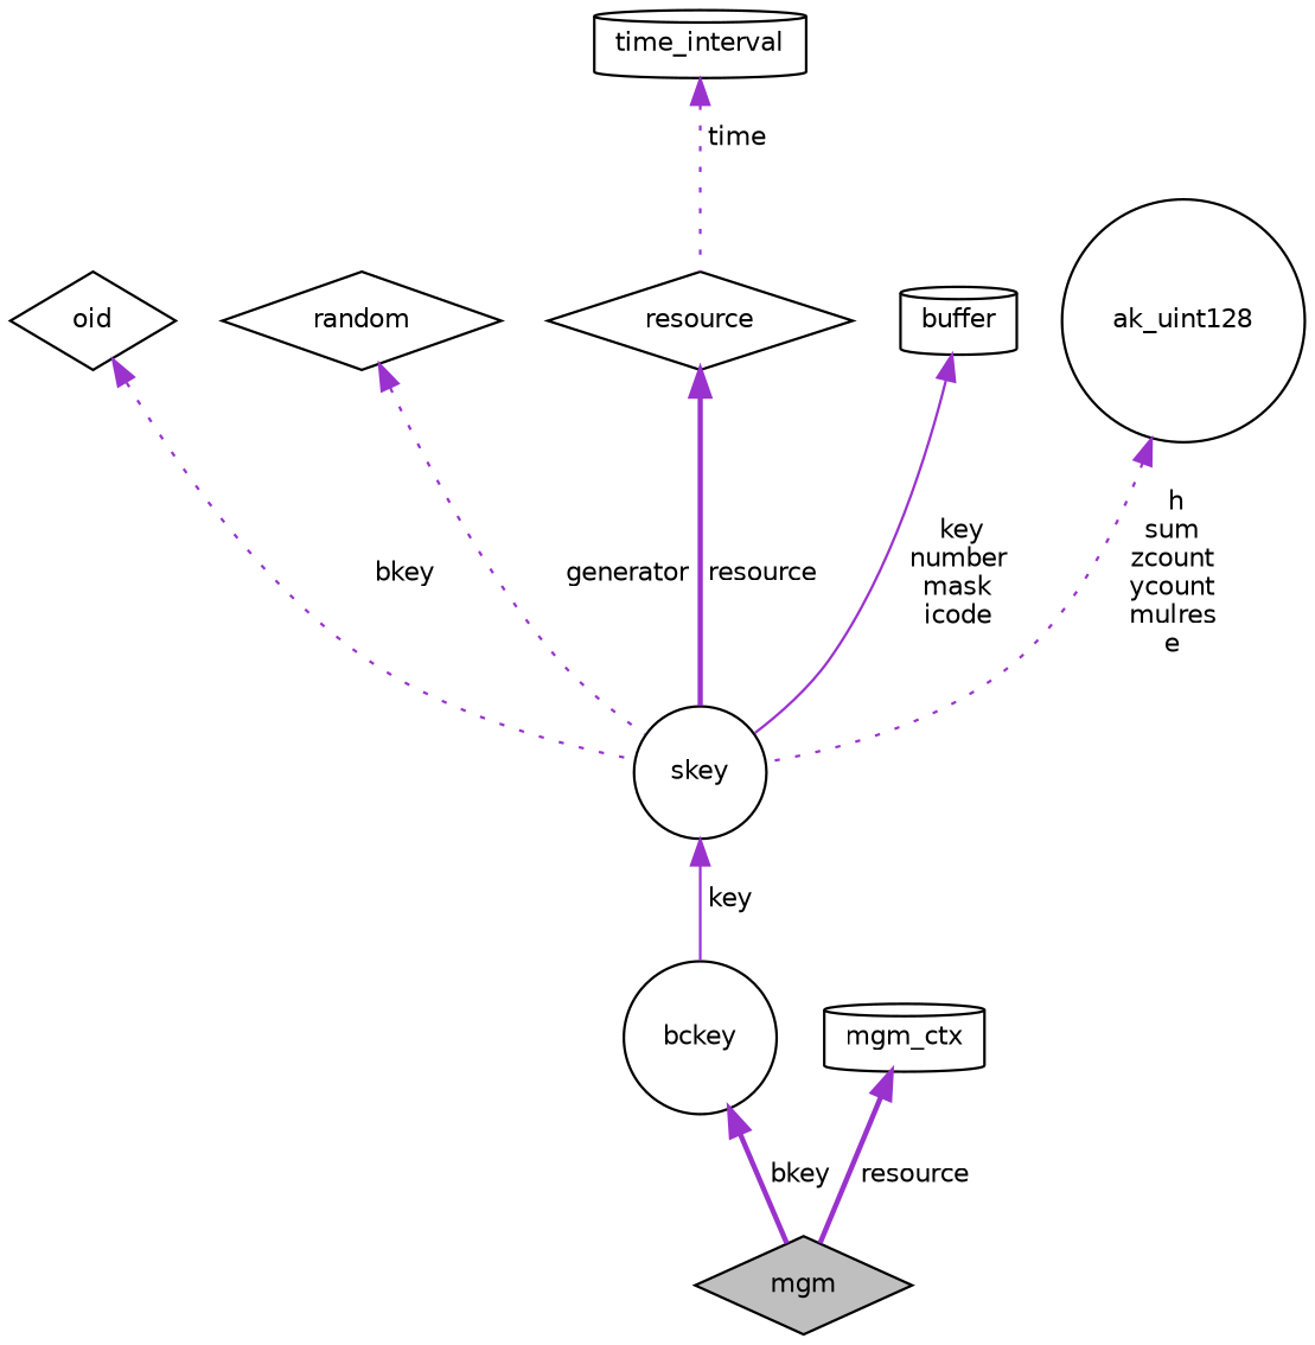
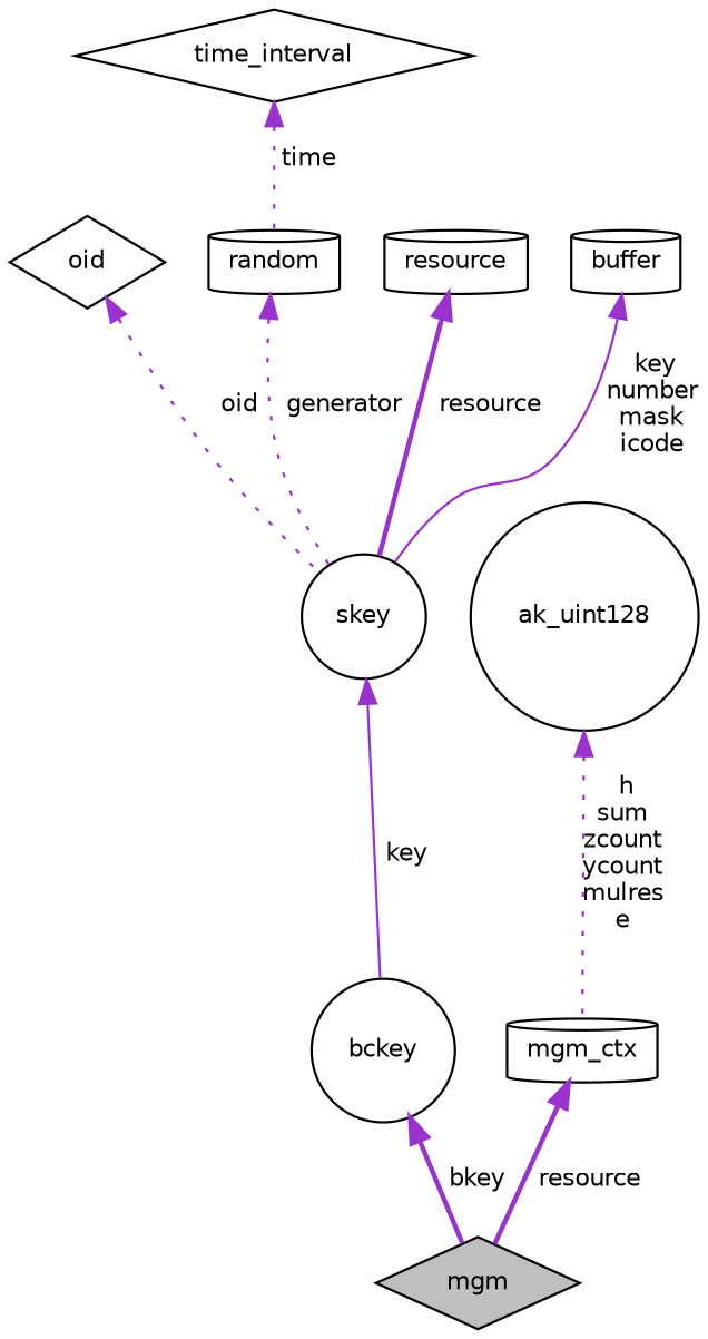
  digraph {
    node [color=black fillcolor=white fontname=Helvetica fontsize=10 shape=diamond style=filled]
    edge [color=darkorchid3 dir=back fontname=Helvetica fontsize=10 labelfontname=Helvetica labelfontsize=10 style=dotted]
    n1 [fillcolor=grey75 fontcolor=black height=0.2 label=mgm width=0.4]
    n2 [height=0.2 label=bckey shape=circle width=0.4]
    n3 [height=0.2 label=skey shape=circle width=0.4]
    n4 [height=0.2 label=oid width=0.4]
-   n5 [height=0.2 label=random width=0.4]
-   n6 [height=0.2 label=resource width=0.4]
-   n7 [height=0.2 label=time_interval shape=cylinder width=0.4]
+   n5 [height=0.2 label=random shape=cylinder width=0.4]
+   n6 [height=0.2 label=resource shape=cylinder width=0.4]
+   n7 [height=0.2 label=time_interval width=0.4]
    n8 [height=0.2 label=buffer shape=cylinder width=0.4]
    n9 [height=0.2 label=mgm_ctx shape=cylinder width=0.4]
    n10 [height=0.2 label=ak_uint128 shape=circle width=0.4]
    n2 -> n1 [label=" bkey" style=bold]
    n3 -> n2 [label=" key" style=solid]
-   n4 -> n3 [label=" bkey"]
+   n4 -> n3 [label=" oid"]
    n5 -> n3 [label=" generator"]
    n6 -> n3 [label=" resource" style=bold]
-   n7 -> n6 [label=" time"]
+   n7 -> n5 [label=" time"]
    n8 -> n3 [label=" key\nnumber\nmask\nicode" style=solid]
    n9 -> n1 [label=" resource" style=bold]
-   n10 -> n3 [label=" h\nsum\nzcount\nycount\nmulres\ne"]
+   n10 -> n9 [label=" h\nsum\nzcount\nycount\nmulres\ne"]
  }
